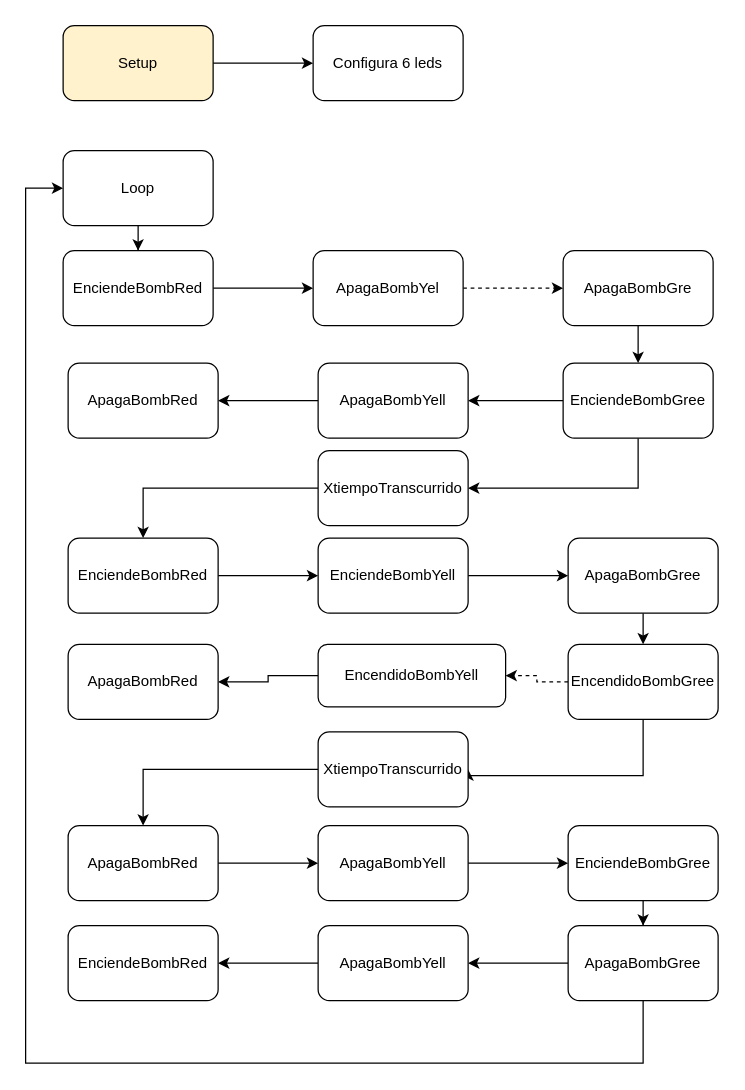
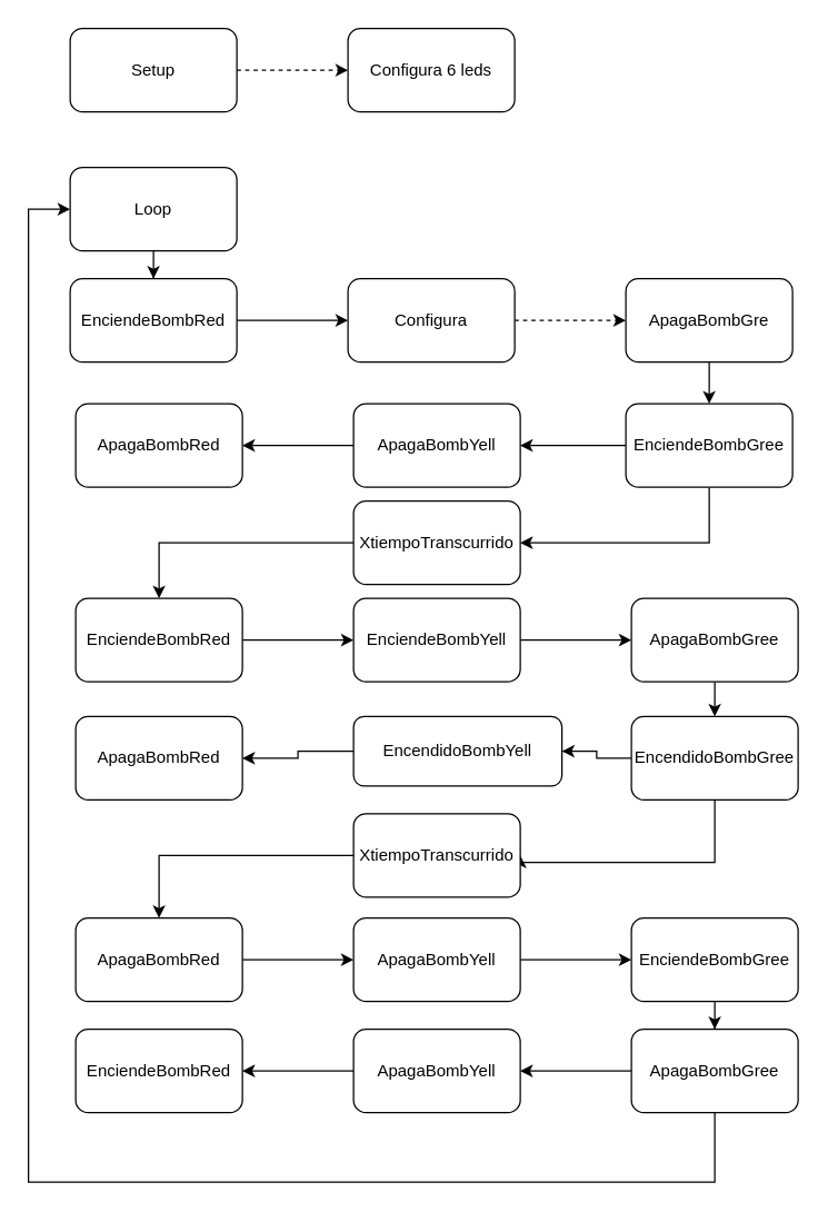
  <mxCell id="0" />
  <mxCell id="1" parent="0" />
  <mxCell id="2" value="" style="edgeStyle=orthogonalEdgeStyle;rounded=0;orthogonalLoop=1;jettySize=auto;html=1;" parent="1" source="3" target="10" edge="1"><mxGeometry relative="1" as="geometry" /></mxCell>
  <mxCell id="3" value="EnciendeBombRed" style="rounded=1;whiteSpace=wrap;html=1;" parent="1" vertex="1"><mxGeometry x="50" y="200" width="120" height="60" as="geometry" /></mxCell>
  <mxCell id="4" value="" style="edgeStyle=orthogonalEdgeStyle;rounded=0;orthogonalLoop=1;jettySize=auto;html=1;" parent="1" source="5" target="3" edge="1"><mxGeometry relative="1" as="geometry" /></mxCell>
  <mxCell id="5" value="Loop" style="rounded=1;whiteSpace=wrap;html=1;" parent="1" vertex="1"><mxGeometry x="50" y="120" width="120" height="60" as="geometry" /></mxCell>
- <mxCell id="6" value="" style="edgeStyle=orthogonalEdgeStyle;rounded=0;orthogonalLoop=1;jettySize=auto;html=1;" parent="1" source="7" target="8" edge="1"><mxGeometry relative="1" as="geometry" /></mxCell>
- <mxCell id="7" value="Setup" style="rounded=1;whiteSpace=wrap;html=1;fillColor=#fff2cc;" parent="1" vertex="1"><mxGeometry x="50" y="20" width="120" height="60" as="geometry" /></mxCell>
+ <mxCell id="6" value="" style="edgeStyle=orthogonalEdgeStyle;rounded=0;orthogonalLoop=1;jettySize=auto;html=1;dashed=1;" parent="1" source="7" target="8" edge="1"><mxGeometry relative="1" as="geometry" /></mxCell>
+ <mxCell id="7" value="Setup" style="rounded=1;whiteSpace=wrap;html=1;" parent="1" vertex="1"><mxGeometry x="50" y="20" width="120" height="60" as="geometry" /></mxCell>
  <mxCell id="8" value="Configura 6 leds" style="whiteSpace=wrap;html=1;rounded=1;" parent="1" vertex="1"><mxGeometry x="250" y="20" width="120" height="60" as="geometry" /></mxCell>
  <mxCell id="9" value="" style="edgeStyle=orthogonalEdgeStyle;rounded=0;orthogonalLoop=1;jettySize=auto;html=1;dashed=1;" parent="1" source="10" target="12" edge="1"><mxGeometry relative="1" as="geometry" /></mxCell>
- <mxCell id="10" value="ApagaBombYel" style="whiteSpace=wrap;html=1;rounded=1;" parent="1" vertex="1"><mxGeometry x="250" y="200" width="120" height="60" as="geometry" /></mxCell>
+ <mxCell id="10" value="Configura" style="whiteSpace=wrap;html=1;rounded=1;" parent="1" vertex="1"><mxGeometry x="250" y="200" width="120" height="60" as="geometry" /></mxCell>
  <mxCell id="11" style="edgeStyle=orthogonalEdgeStyle;rounded=0;orthogonalLoop=1;jettySize=auto;html=1;entryX=0.5;entryY=0;entryDx=0;entryDy=0;" edge="1" parent="1" source="12" target="18"><mxGeometry relative="1" as="geometry" /></mxCell>
  <mxCell id="12" value="ApagaBombGre" style="whiteSpace=wrap;html=1;rounded=1;" parent="1" vertex="1"><mxGeometry x="450" y="200" width="120" height="60" as="geometry" /></mxCell>
  <mxCell id="13" value="" style="edgeStyle=orthogonalEdgeStyle;rounded=0;orthogonalLoop=1;jettySize=auto;html=1;" parent="1" source="16" target="14" edge="1"><mxGeometry relative="1" as="geometry" /></mxCell>
  <mxCell id="14" value="ApagaBombRed" style="whiteSpace=wrap;html=1;rounded=1;" parent="1" vertex="1"><mxGeometry x="54" y="290" width="120" height="60" as="geometry" /></mxCell>
  <mxCell id="15" value="" style="edgeStyle=orthogonalEdgeStyle;rounded=0;orthogonalLoop=1;jettySize=auto;html=1;" parent="1" source="18" target="16" edge="1"><mxGeometry relative="1" as="geometry" /></mxCell>
  <mxCell id="16" value="ApagaBombYell" style="whiteSpace=wrap;html=1;rounded=1;" parent="1" vertex="1"><mxGeometry x="254" y="290" width="120" height="60" as="geometry" /></mxCell>
  <mxCell id="17" style="edgeStyle=orthogonalEdgeStyle;rounded=0;orthogonalLoop=1;jettySize=auto;html=1;entryX=1;entryY=0.5;entryDx=0;entryDy=0;" parent="1" source="18" target="20" edge="1"><mxGeometry relative="1" as="geometry"><Array as="points"><mxPoint x="510" y="390" /></Array></mxGeometry></mxCell>
  <mxCell id="18" value="EnciendeBombGree" style="whiteSpace=wrap;html=1;rounded=1;" parent="1" vertex="1"><mxGeometry x="450" y="290" width="120" height="60" as="geometry" /></mxCell>
  <mxCell id="19" style="edgeStyle=orthogonalEdgeStyle;rounded=0;orthogonalLoop=1;jettySize=auto;html=1;entryX=0.5;entryY=0;entryDx=0;entryDy=0;" parent="1" source="20" target="22" edge="1"><mxGeometry relative="1" as="geometry" /></mxCell>
  <mxCell id="20" value="XtiempoTranscurrido&lt;br&gt;" style="whiteSpace=wrap;html=1;rounded=1;" parent="1" vertex="1"><mxGeometry x="254" y="360" width="120" height="60" as="geometry" /></mxCell>
  <mxCell id="21" value="" style="edgeStyle=orthogonalEdgeStyle;rounded=0;orthogonalLoop=1;jettySize=auto;html=1;" parent="1" source="22" target="24" edge="1"><mxGeometry relative="1" as="geometry" /></mxCell>
  <mxCell id="22" value="EnciendeBombRed" style="whiteSpace=wrap;html=1;rounded=1;" parent="1" vertex="1"><mxGeometry x="54" y="430" width="120" height="60" as="geometry" /></mxCell>
  <mxCell id="23" value="" style="edgeStyle=orthogonalEdgeStyle;rounded=0;orthogonalLoop=1;jettySize=auto;html=1;" parent="1" source="24" target="26" edge="1"><mxGeometry relative="1" as="geometry" /></mxCell>
  <mxCell id="24" value="EnciendeBombYell" style="whiteSpace=wrap;html=1;rounded=1;" parent="1" vertex="1"><mxGeometry x="254" y="430" width="120" height="60" as="geometry" /></mxCell>
  <mxCell id="25" style="edgeStyle=orthogonalEdgeStyle;rounded=0;orthogonalLoop=1;jettySize=auto;html=1;" edge="1" parent="1" source="26" target="32"><mxGeometry relative="1" as="geometry" /></mxCell>
  <mxCell id="26" value="ApagaBombGree" style="whiteSpace=wrap;html=1;rounded=1;" parent="1" vertex="1"><mxGeometry x="454" y="430" width="120" height="60" as="geometry" /></mxCell>
  <mxCell id="27" value="" style="edgeStyle=orthogonalEdgeStyle;rounded=0;orthogonalLoop=1;jettySize=auto;html=1;" parent="1" source="30" target="28" edge="1"><mxGeometry relative="1" as="geometry" /></mxCell>
  <mxCell id="28" value="ApagaBombRed" style="whiteSpace=wrap;html=1;rounded=1;" parent="1" vertex="1"><mxGeometry x="54" y="515" width="120" height="60" as="geometry" /></mxCell>
- <mxCell id="29" value="" style="edgeStyle=orthogonalEdgeStyle;rounded=0;orthogonalLoop=1;jettySize=auto;html=1;dashed=1;" parent="1" source="32" target="30" edge="1"><mxGeometry relative="1" as="geometry" /></mxCell>
+ <mxCell id="29" value="" style="edgeStyle=orthogonalEdgeStyle;rounded=0;orthogonalLoop=1;jettySize=auto;html=1;" parent="1" source="32" target="30" edge="1"><mxGeometry relative="1" as="geometry" /></mxCell>
  <mxCell id="30" value="EncendidoBombYell" style="whiteSpace=wrap;html=1;rounded=1;" parent="1" vertex="1"><mxGeometry x="254" y="515" width="150" height="50" as="geometry" /></mxCell>
  <mxCell id="31" style="edgeStyle=orthogonalEdgeStyle;rounded=0;orthogonalLoop=1;jettySize=auto;html=1;entryX=1;entryY=0.5;entryDx=0;entryDy=0;" parent="1" source="32" target="34" edge="1"><mxGeometry relative="1" as="geometry"><Array as="points"><mxPoint x="514" y="620" /></Array></mxGeometry></mxCell>
  <mxCell id="32" value="EncendidoBombGree" style="whiteSpace=wrap;html=1;rounded=1;" parent="1" vertex="1"><mxGeometry x="454" y="515" width="120" height="60" as="geometry" /></mxCell>
  <mxCell id="33" style="edgeStyle=orthogonalEdgeStyle;rounded=0;orthogonalLoop=1;jettySize=auto;html=1;entryX=0.5;entryY=0;entryDx=0;entryDy=0;" parent="1" source="34" target="36" edge="1"><mxGeometry relative="1" as="geometry" /></mxCell>
  <mxCell id="34" value="XtiempoTranscurrido&lt;br&gt;" style="whiteSpace=wrap;html=1;rounded=1;" parent="1" vertex="1"><mxGeometry x="254" y="585" width="120" height="60" as="geometry" /></mxCell>
  <mxCell id="35" value="" style="edgeStyle=orthogonalEdgeStyle;rounded=0;orthogonalLoop=1;jettySize=auto;html=1;" parent="1" source="36" target="38" edge="1"><mxGeometry relative="1" as="geometry" /></mxCell>
  <mxCell id="36" value="ApagaBombRed" style="whiteSpace=wrap;html=1;rounded=1;" parent="1" vertex="1"><mxGeometry x="54" y="660" width="120" height="60" as="geometry" /></mxCell>
  <mxCell id="37" value="" style="edgeStyle=orthogonalEdgeStyle;rounded=0;orthogonalLoop=1;jettySize=auto;html=1;" parent="1" source="38" target="40" edge="1"><mxGeometry relative="1" as="geometry" /></mxCell>
  <mxCell id="38" value="ApagaBombYell" style="whiteSpace=wrap;html=1;rounded=1;" parent="1" vertex="1"><mxGeometry x="254" y="660" width="120" height="60" as="geometry" /></mxCell>
  <mxCell id="39" style="edgeStyle=orthogonalEdgeStyle;rounded=0;orthogonalLoop=1;jettySize=auto;html=1;" edge="1" parent="1" source="40" target="46"><mxGeometry relative="1" as="geometry" /></mxCell>
  <mxCell id="40" value="EnciendeBombGree" style="whiteSpace=wrap;html=1;rounded=1;" parent="1" vertex="1"><mxGeometry x="454" y="660" width="120" height="60" as="geometry" /></mxCell>
  <mxCell id="41" value="" style="edgeStyle=orthogonalEdgeStyle;rounded=0;orthogonalLoop=1;jettySize=auto;html=1;" parent="1" source="44" target="42" edge="1"><mxGeometry relative="1" as="geometry" /></mxCell>
  <mxCell id="42" value="EnciendeBombRed" style="whiteSpace=wrap;html=1;rounded=1;" parent="1" vertex="1"><mxGeometry x="54" y="740" width="120" height="60" as="geometry" /></mxCell>
  <mxCell id="43" value="" style="edgeStyle=orthogonalEdgeStyle;rounded=0;orthogonalLoop=1;jettySize=auto;html=1;" parent="1" source="46" target="44" edge="1"><mxGeometry relative="1" as="geometry" /></mxCell>
  <mxCell id="44" value="ApagaBombYell" style="whiteSpace=wrap;html=1;rounded=1;" parent="1" vertex="1"><mxGeometry x="254" y="740" width="120" height="60" as="geometry" /></mxCell>
  <mxCell id="45" style="edgeStyle=orthogonalEdgeStyle;rounded=0;orthogonalLoop=1;jettySize=auto;html=1;entryX=0;entryY=0.5;entryDx=0;entryDy=0;" edge="1" parent="1" source="46" target="5"><mxGeometry relative="1" as="geometry"><mxPoint x="374" y="850.067" as="targetPoint" /><Array as="points"><mxPoint x="514" y="850" /><mxPoint x="20" y="850" /><mxPoint x="20" y="150" /></Array></mxGeometry></mxCell>
  <mxCell id="46" value="ApagaBombGree" style="whiteSpace=wrap;html=1;rounded=1;" parent="1" vertex="1"><mxGeometry x="454" y="740" width="120" height="60" as="geometry" /></mxCell>
